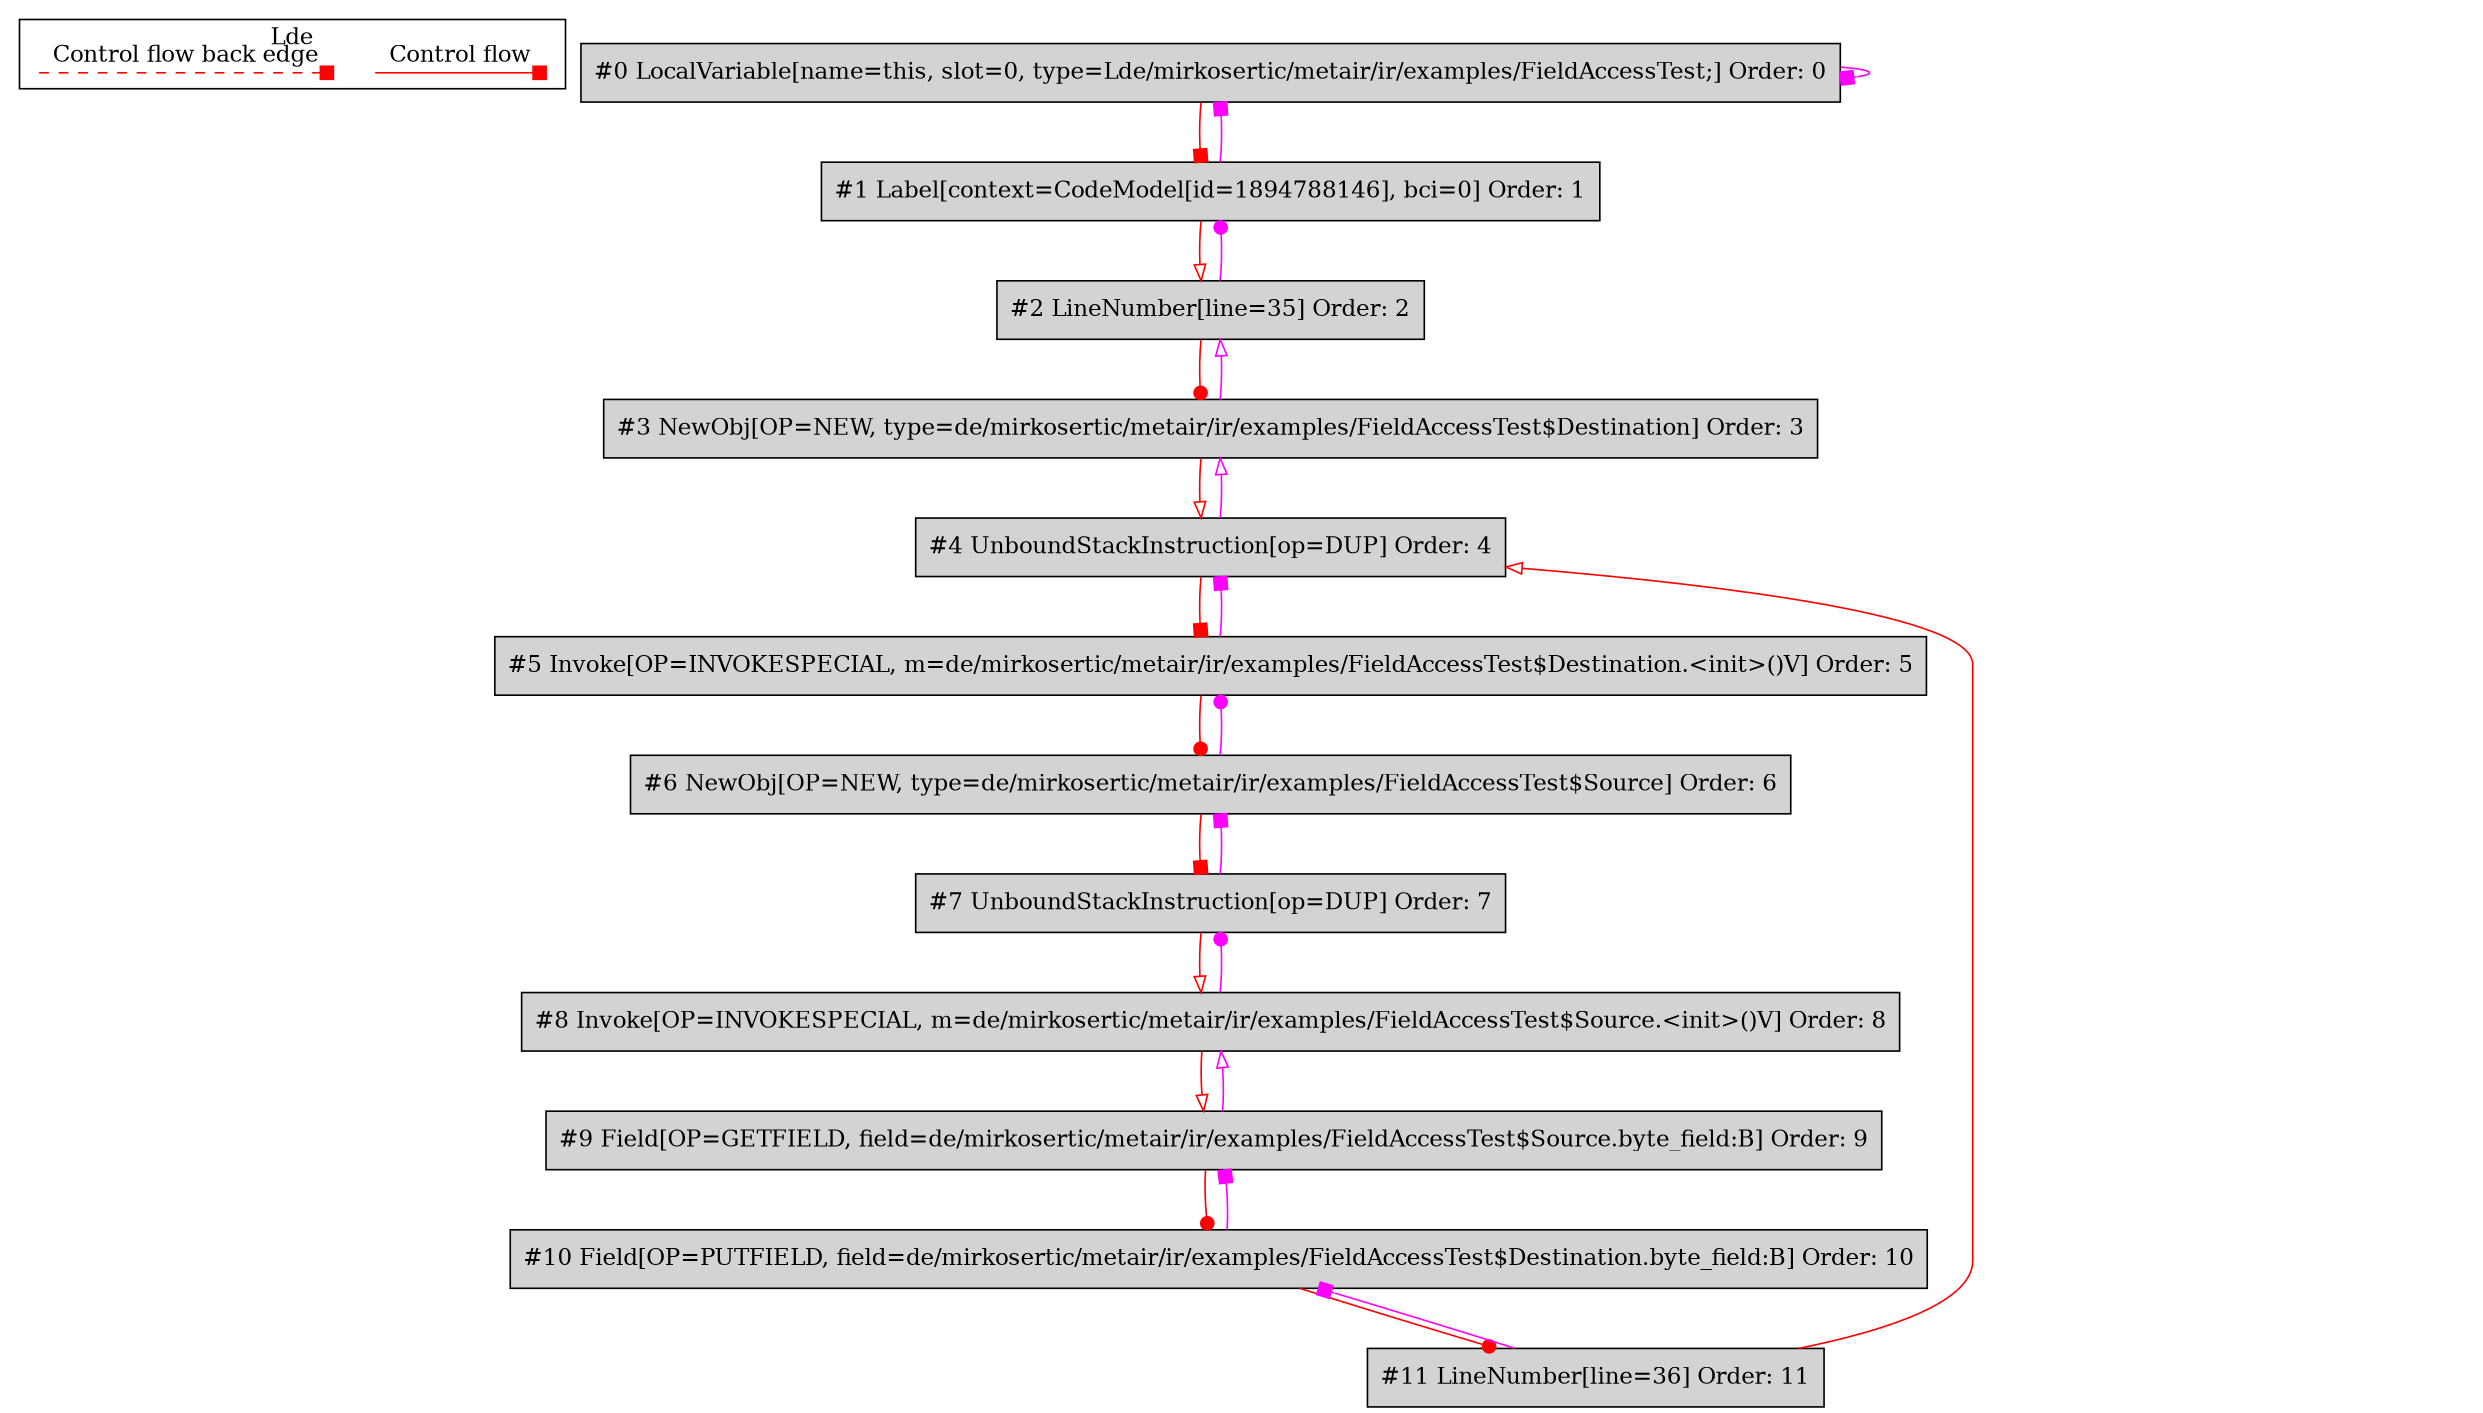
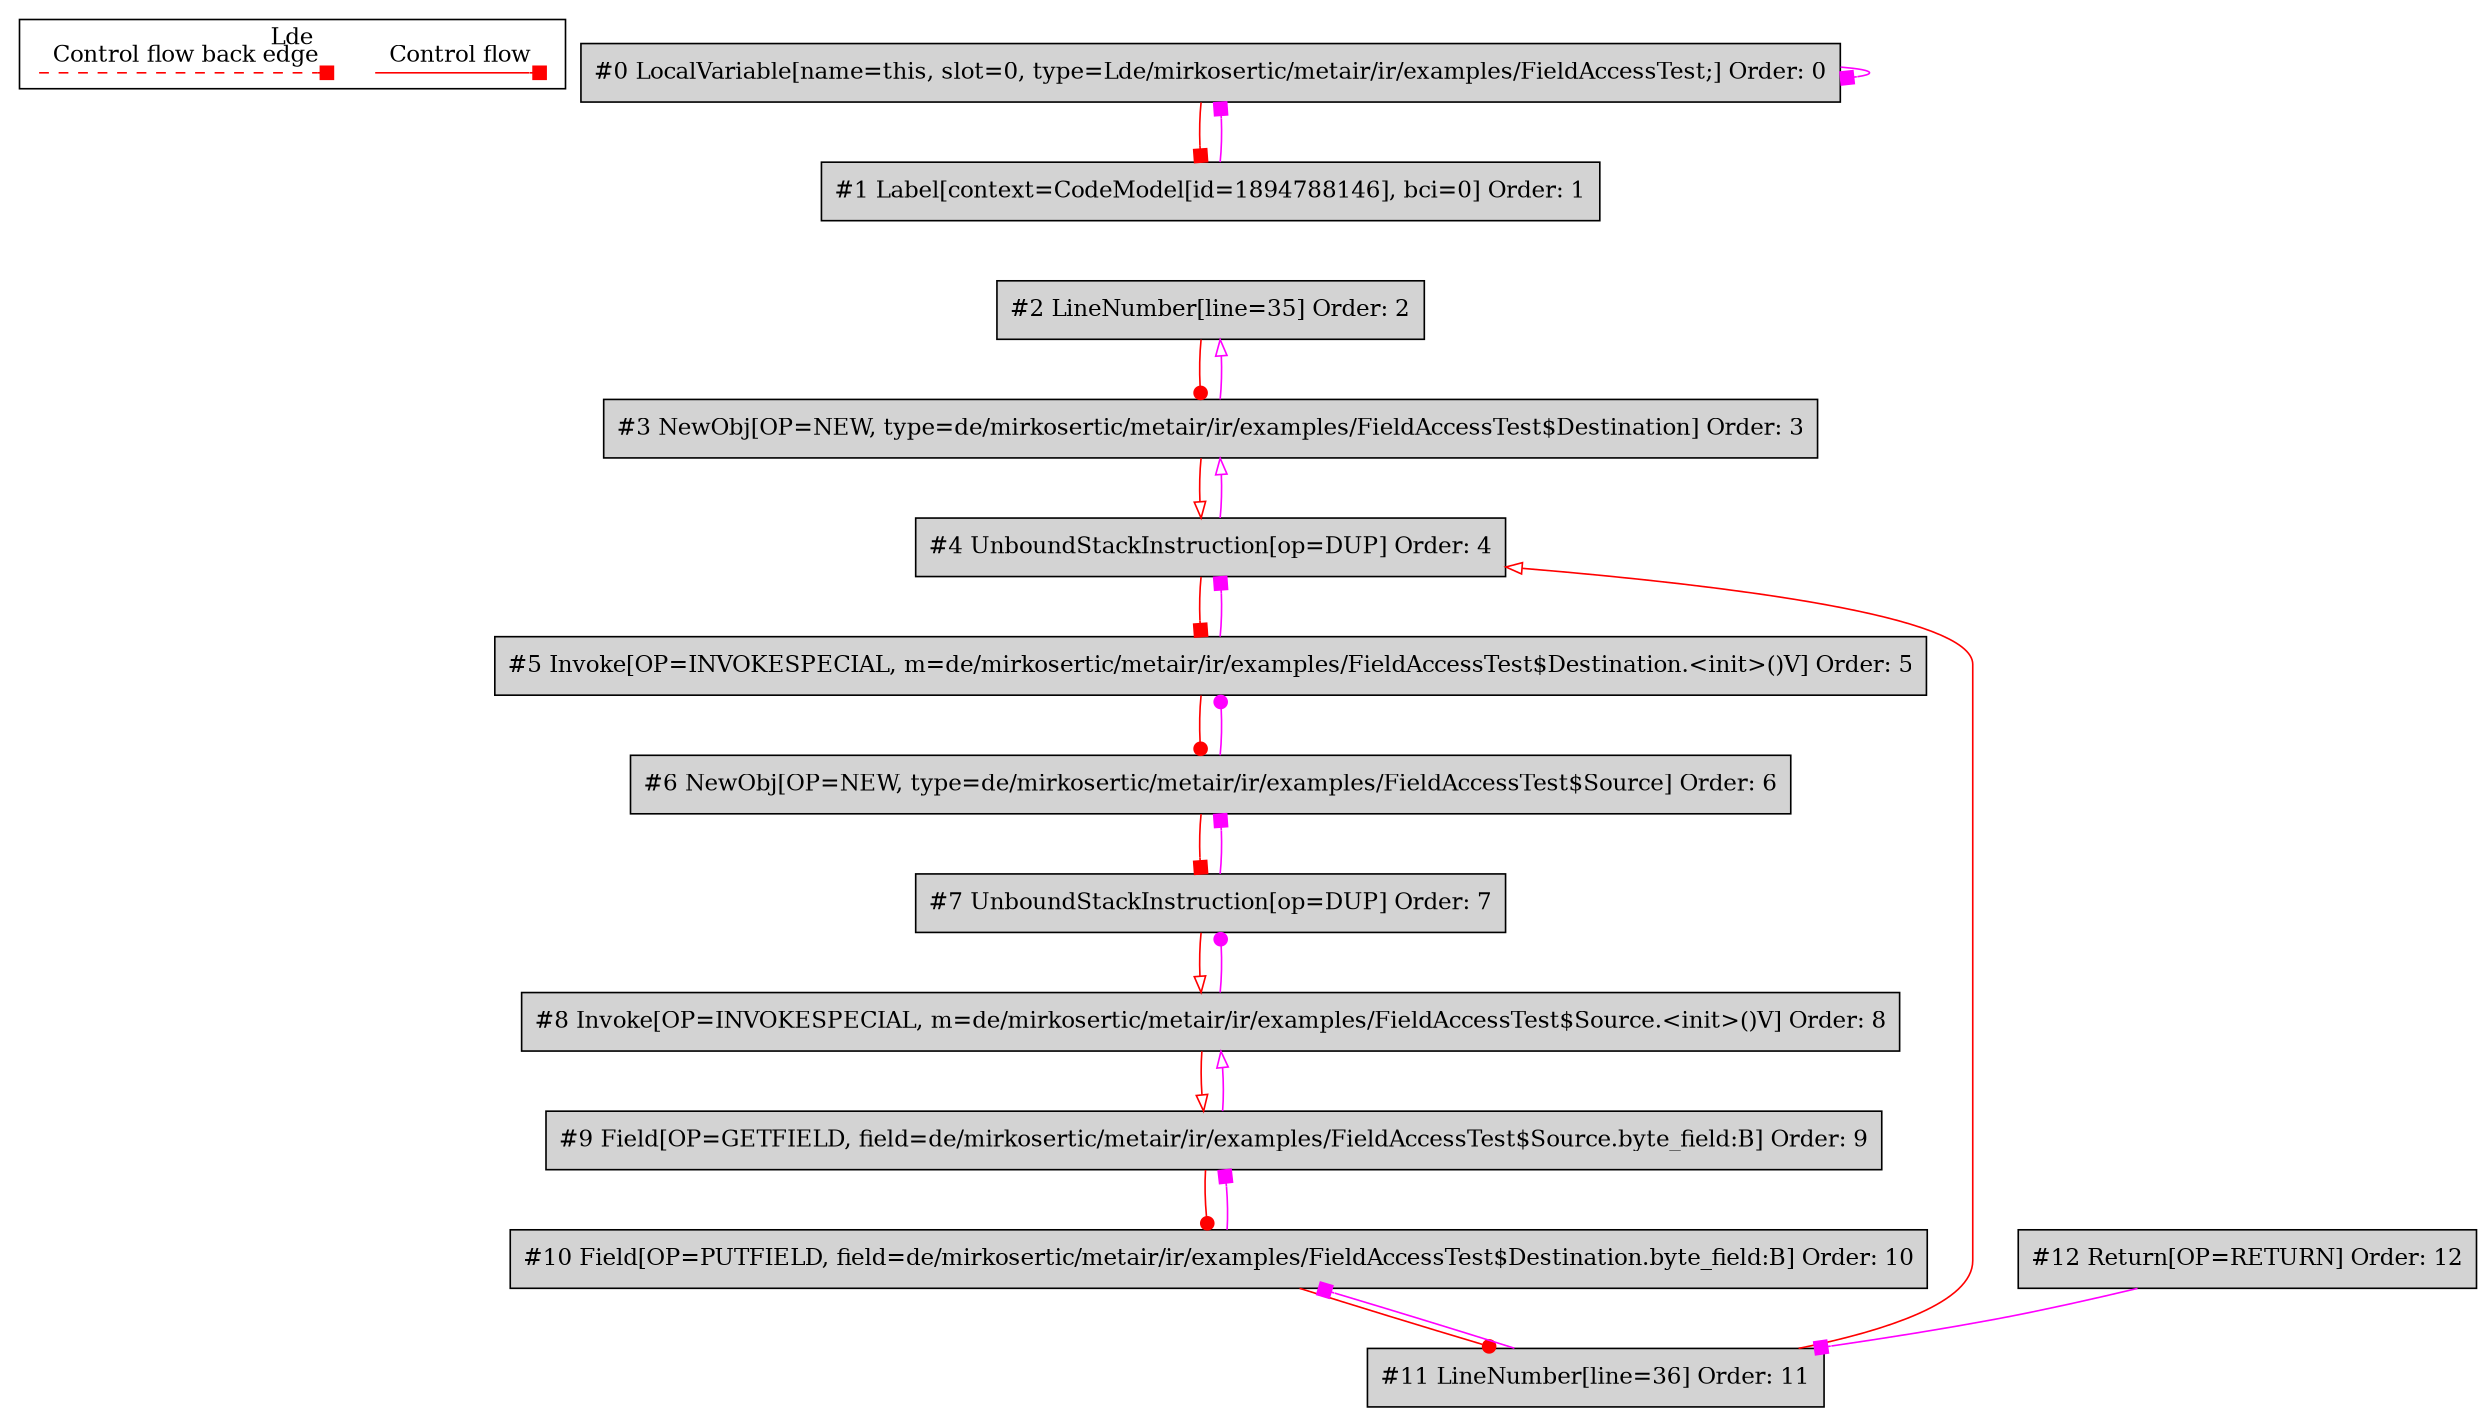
  digraph {
    ordering=in
    node [shape=box style=filled fillcolor=lightgrey]
    edge [arrowhead=box color=red]
    c0 [shape=point style=invis fillcolor=""]
    c1 [shape=point style=invis fillcolor=""]
    c2 [shape=point style=invis fillcolor=""]
    c3 [shape=point style=invis fillcolor=""]
    n5 [label="#0 LocalVariable[name=this, slot=0, type=Lde/mirkosertic/metair/ir/examples/FieldAccessTest;] Order: 0"]
    n6 [label="#1 Label[context=CodeModel[id=1894788146], bci=0] Order: 1"]
    n7 [label="#2 LineNumber[line=35] Order: 2"]
    n8 [label="#3 NewObj[OP=NEW, type=de/mirkosertic/metair/ir/examples/FieldAccessTest$Destination] Order: 3"]
    n9 [label="#4 UnboundStackInstruction[op=DUP] Order: 4"]
    n10 [label="#5 Invoke[OP=INVOKESPECIAL, m=de/mirkosertic/metair/ir/examples/FieldAccessTest$Destination.<init>()V] Order: 5"]
    n11 [label="#6 NewObj[OP=NEW, type=de/mirkosertic/metair/ir/examples/FieldAccessTest$Source] Order: 6"]
    n12 [label="#7 UnboundStackInstruction[op=DUP] Order: 7"]
    n13 [label="#8 Invoke[OP=INVOKESPECIAL, m=de/mirkosertic/metair/ir/examples/FieldAccessTest$Source.<init>()V] Order: 8"]
    n14 [label="#9 Field[OP=GETFIELD, field=de/mirkosertic/metair/ir/examples/FieldAccessTest$Source.byte_field:B] Order: 9"]
    n15 [label="#10 Field[OP=PUTFIELD, field=de/mirkosertic/metair/ir/examples/FieldAccessTest$Destination.byte_field:B] Order: 10"]
    n16 [label="#11 LineNumber[line=36] Order: 11"]
+   n17 [label="#12 Return[OP=RETURN] Order: 12"]
    subgraph cluster_1 {
      label=Lde
      subgraph sub_2 {
        label=Legend
        rank=same
        c0
        c1
        c2
        c3
      }
    }
    c0 -> c1 [label="Control flow" style=solid]
    c2 -> c3 [label="Control flow back edge" style=dashed]
    n5 -> n5 [color=fuchsia]
    n5 -> n6
    n6 -> n5 [color=fuchsia]
-   n6 -> n7 [arrowhead=onormal]
-   n7 -> n6 [arrowhead=dot color=fuchsia]
    n7 -> n8 [arrowhead=dot]
    n8 -> n7 [arrowhead=onormal color=fuchsia]
    n8 -> n9 [arrowhead=onormal]
    n9 -> n8 [arrowhead=onormal color=fuchsia]
    n9 -> n10
    n10 -> n9 [color=fuchsia]
    n10 -> n11 [arrowhead=dot]
    n11 -> n10 [arrowhead=dot color=fuchsia]
    n11 -> n12
    n12 -> n11 [color=fuchsia]
    n12 -> n13 [arrowhead=onormal]
    n13 -> n12 [arrowhead=dot color=fuchsia]
    n13 -> n14 [arrowhead=onormal]
    n14 -> n13 [arrowhead=onormal color=fuchsia]
    n14 -> n15 [arrowhead=dot]
    n15 -> n14 [color=fuchsia]
    n15 -> n16 [arrowhead=dot]
    n16 -> n9 [arrowhead=onormal]
    n16 -> n15 [color=fuchsia]
+   n17 -> n16 [color=fuchsia]
  }
